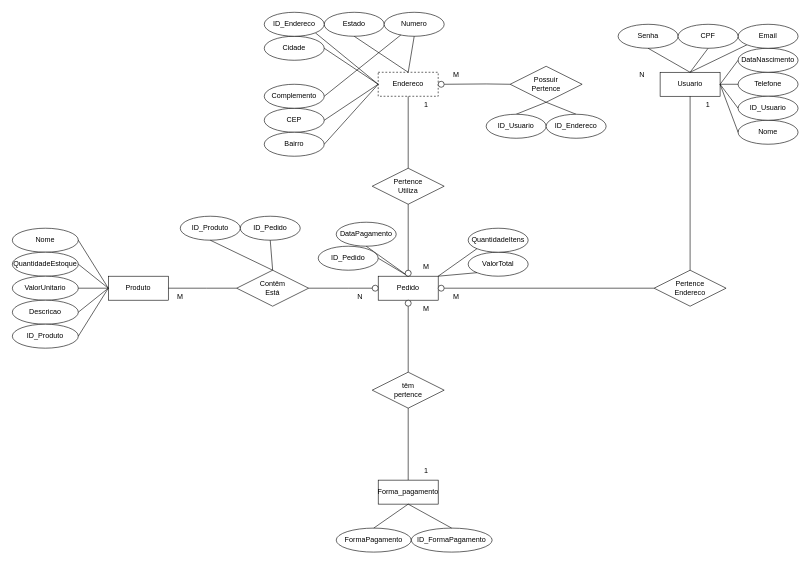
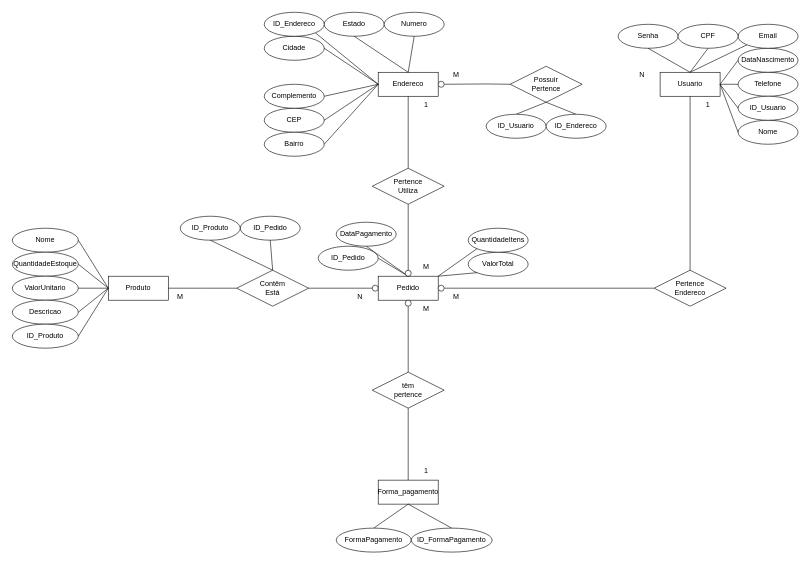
  <mxCell id="0" />
  <mxCell id="1" parent="0" />
  <mxCell id="2" value="Usuario" style="whiteSpace=wrap;html=1;align=center;" parent="1" vertex="1"><mxGeometry x="1100" y="120" width="100" height="40" as="geometry" /></mxCell>
- <mxCell id="3" value="Endereco" style="whiteSpace=wrap;html=1;align=center;dashed=1;" parent="1" vertex="1"><mxGeometry x="630" y="120" width="100" height="40" as="geometry" /></mxCell>
+ <mxCell id="3" value="Endereco" style="whiteSpace=wrap;html=1;align=center;" parent="1" vertex="1"><mxGeometry x="630" y="120" width="100" height="40" as="geometry" /></mxCell>
  <mxCell id="4" value="Pertence&lt;div&gt;Utiliza&lt;/div&gt;" style="shape=rhombus;perimeter=rhombusPerimeter;whiteSpace=wrap;html=1;align=center;" parent="1" vertex="1"><mxGeometry x="620" y="280" width="120" height="60" as="geometry" /></mxCell>
  <mxCell id="5" value="Produto" style="whiteSpace=wrap;html=1;align=center;" parent="1" vertex="1"><mxGeometry x="180" y="460" width="100" height="40" as="geometry" /></mxCell>
  <mxCell id="6" value="Possuir&lt;br&gt;&lt;div&gt;Pertence&lt;/div&gt;" style="shape=rhombus;perimeter=rhombusPerimeter;whiteSpace=wrap;html=1;align=center;" parent="1" vertex="1"><mxGeometry x="850" y="110" width="120" height="60" as="geometry" /></mxCell>
  <mxCell id="7" value="Contêm&lt;div&gt;Está&lt;/div&gt;" style="shape=rhombus;perimeter=rhombusPerimeter;whiteSpace=wrap;html=1;align=center;" parent="1" vertex="1"><mxGeometry x="394" y="450" width="120" height="60" as="geometry" /></mxCell>
  <mxCell id="8" value="M" style="text;html=1;align=center;verticalAlign=middle;whiteSpace=wrap;rounded=0;" parent="1" vertex="1"><mxGeometry x="270" y="480" width="60" height="30" as="geometry" /></mxCell>
  <mxCell id="9" value="N" style="text;html=1;align=center;verticalAlign=middle;whiteSpace=wrap;rounded=0;" parent="1" vertex="1"><mxGeometry x="570" y="480" width="60" height="30" as="geometry" /></mxCell>
  <mxCell id="10" value="Nome" style="ellipse;whiteSpace=wrap;html=1;align=center;" parent="1" vertex="1"><mxGeometry x="1230" y="200" width="100" height="40" as="geometry" /></mxCell>
  <mxCell id="11" value="Telefone" style="ellipse;whiteSpace=wrap;html=1;align=center;" parent="1" vertex="1"><mxGeometry x="1230" y="120" width="100" height="40" as="geometry" /></mxCell>
  <mxCell id="12" value="DataNascimento" style="ellipse;whiteSpace=wrap;html=1;align=center;" parent="1" vertex="1"><mxGeometry x="1230" y="80" width="100" height="40" as="geometry" /></mxCell>
  <mxCell id="13" value="Senha" style="ellipse;whiteSpace=wrap;html=1;align=center;" parent="1" vertex="1"><mxGeometry x="1030" y="40" width="100" height="40" as="geometry" /></mxCell>
  <mxCell id="14" style="edgeStyle=orthogonalEdgeStyle;rounded=0;orthogonalLoop=1;jettySize=auto;html=1;exitX=0.5;exitY=1;exitDx=0;exitDy=0;" parent="1" edge="1"><mxGeometry relative="1" as="geometry"><mxPoint x="1280" y="220" as="sourcePoint" /><mxPoint x="1280" y="220" as="targetPoint" /></mxGeometry></mxCell>
  <mxCell id="15" value="CEP" style="ellipse;whiteSpace=wrap;html=1;align=center;" parent="1" vertex="1"><mxGeometry x="440" y="180" width="100" height="40" as="geometry" /></mxCell>
  <mxCell id="16" value="Estado" style="ellipse;whiteSpace=wrap;html=1;align=center;" parent="1" vertex="1"><mxGeometry x="540" y="20" width="100" height="40" as="geometry" /></mxCell>
  <mxCell id="17" value="Cidade" style="ellipse;whiteSpace=wrap;html=1;align=center;" parent="1" vertex="1"><mxGeometry x="440" y="60" width="100" height="40" as="geometry" /></mxCell>
  <mxCell id="18" value="Bairro" style="ellipse;whiteSpace=wrap;html=1;align=center;" parent="1" vertex="1"><mxGeometry x="440" y="220" width="100" height="40" as="geometry" /></mxCell>
  <mxCell id="19" value="Numero" style="ellipse;whiteSpace=wrap;html=1;align=center;" parent="1" vertex="1"><mxGeometry x="640" y="20" width="100" height="40" as="geometry" /></mxCell>
  <mxCell id="20" value="Complemento" style="ellipse;whiteSpace=wrap;html=1;align=center;" parent="1" vertex="1"><mxGeometry x="440" y="140" width="100" height="40" as="geometry" /></mxCell>
  <mxCell id="21" value="DataPagamento" style="ellipse;whiteSpace=wrap;html=1;align=center;" parent="1" vertex="1"><mxGeometry x="560" y="370" width="100" height="40" as="geometry" /></mxCell>
  <mxCell id="22" value="ValorTotal" style="ellipse;whiteSpace=wrap;html=1;align=center;" parent="1" vertex="1"><mxGeometry x="780" y="420" width="100" height="40" as="geometry" /></mxCell>
  <mxCell id="23" value="QuantidadeItens" style="ellipse;whiteSpace=wrap;html=1;align=center;" parent="1" vertex="1"><mxGeometry x="780" y="380" width="100" height="40" as="geometry" /></mxCell>
  <mxCell id="24" value="Pedido" style="whiteSpace=wrap;html=1;align=center;" parent="1" vertex="1"><mxGeometry x="630" y="460" width="100" height="40" as="geometry" /></mxCell>
  <mxCell id="25" value="" style="endArrow=none;html=1;rounded=0;entryX=0.5;entryY=0;entryDx=0;entryDy=0;exitX=0.5;exitY=1;exitDx=0;exitDy=0;" parent="1" source="4" target="24" edge="1"><mxGeometry relative="1" as="geometry"><mxPoint x="690" y="350" as="sourcePoint" /><mxPoint x="720" y="430" as="targetPoint" /></mxGeometry></mxCell>
  <mxCell id="26" value="" style="endArrow=none;html=1;rounded=0;entryX=0.5;entryY=0;entryDx=0;entryDy=0;exitX=0.5;exitY=1;exitDx=0;exitDy=0;" parent="1" source="3" target="4" edge="1"><mxGeometry relative="1" as="geometry"><mxPoint x="690" y="180" as="sourcePoint" /><mxPoint x="700" y="270" as="targetPoint" /></mxGeometry></mxCell>
  <mxCell id="27" value="" style="endArrow=none;html=1;rounded=0;exitX=0;exitY=0.5;exitDx=0;exitDy=0;entryX=1;entryY=0.5;entryDx=0;entryDy=0;" parent="1" source="69" target="3" edge="1"><mxGeometry relative="1" as="geometry"><mxPoint x="840" y="150" as="sourcePoint" /><mxPoint x="740" y="150" as="targetPoint" /><Array as="points" /></mxGeometry></mxCell>
  <mxCell id="28" value="Pertence&lt;div&gt;Endereco&lt;/div&gt;" style="shape=rhombus;perimeter=rhombusPerimeter;whiteSpace=wrap;html=1;align=center;" parent="1" vertex="1"><mxGeometry x="1090" y="450" width="120" height="60" as="geometry" /></mxCell>
  <mxCell id="29" value="" style="endArrow=none;html=1;rounded=0;exitX=1;exitY=0.5;exitDx=0;exitDy=0;entryX=0;entryY=0.5;entryDx=0;entryDy=0;" parent="1" source="72" target="28" edge="1"><mxGeometry relative="1" as="geometry"><mxPoint x="920" y="330" as="sourcePoint" /><mxPoint x="1080" y="330" as="targetPoint" /></mxGeometry></mxCell>
  <mxCell id="30" value="" style="endArrow=none;html=1;rounded=0;exitX=0.5;exitY=1;exitDx=0;exitDy=0;entryX=0.5;entryY=0;entryDx=0;entryDy=0;" parent="1" source="2" target="28" edge="1"><mxGeometry relative="1" as="geometry"><mxPoint x="920" y="330" as="sourcePoint" /><mxPoint x="1080" y="330" as="targetPoint" /></mxGeometry></mxCell>
  <mxCell id="31" value="1" style="text;html=1;align=center;verticalAlign=middle;whiteSpace=wrap;rounded=0;" parent="1" vertex="1"><mxGeometry x="680" y="160" width="60" height="30" as="geometry" /></mxCell>
  <mxCell id="32" value="M" style="text;html=1;align=center;verticalAlign=middle;whiteSpace=wrap;rounded=0;" parent="1" vertex="1"><mxGeometry x="680" y="430" width="60" height="30" as="geometry" /></mxCell>
  <mxCell id="33" value="M" style="text;html=1;align=center;verticalAlign=middle;whiteSpace=wrap;rounded=0;" parent="1" vertex="1"><mxGeometry x="730" y="110" width="60" height="30" as="geometry" /></mxCell>
  <mxCell id="34" value="N" style="text;html=1;align=center;verticalAlign=middle;whiteSpace=wrap;rounded=0;" parent="1" vertex="1"><mxGeometry x="1040" y="110" width="60" height="30" as="geometry" /></mxCell>
  <mxCell id="35" value="1" style="text;html=1;align=center;verticalAlign=middle;whiteSpace=wrap;rounded=0;" parent="1" vertex="1"><mxGeometry x="1150" y="160" width="60" height="30" as="geometry" /></mxCell>
  <mxCell id="36" value="M" style="text;html=1;align=center;verticalAlign=middle;whiteSpace=wrap;rounded=0;" parent="1" vertex="1"><mxGeometry x="730" y="480" width="60" height="30" as="geometry" /></mxCell>
  <mxCell id="37" value="" style="endArrow=none;html=1;rounded=0;entryX=0;entryY=1;entryDx=0;entryDy=0;exitX=1;exitY=0;exitDx=0;exitDy=0;" parent="1" source="24" target="23" edge="1"><mxGeometry relative="1" as="geometry"><mxPoint x="210" y="510" as="sourcePoint" /><mxPoint x="370" y="510" as="targetPoint" /></mxGeometry></mxCell>
  <mxCell id="38" value="" style="endArrow=none;html=1;rounded=0;entryX=0;entryY=1;entryDx=0;entryDy=0;exitX=0.5;exitY=1;exitDx=0;exitDy=0;" parent="1" source="21" target="32" edge="1"><mxGeometry relative="1" as="geometry"><mxPoint x="460" y="580" as="sourcePoint" /><mxPoint x="370" y="510" as="targetPoint" /></mxGeometry></mxCell>
  <mxCell id="39" value="" style="endArrow=none;html=1;rounded=0;exitX=0;exitY=1;exitDx=0;exitDy=0;entryX=1;entryY=0;entryDx=0;entryDy=0;" parent="1" source="22" target="24" edge="1"><mxGeometry relative="1" as="geometry"><mxPoint x="210" y="510" as="sourcePoint" /><mxPoint x="370" y="510" as="targetPoint" /></mxGeometry></mxCell>
  <mxCell id="40" value="" style="endArrow=none;html=1;rounded=0;exitX=1;exitY=0.5;exitDx=0;exitDy=0;entryX=0.5;entryY=0;entryDx=0;entryDy=0;" parent="1" source="70" target="24" edge="1"><mxGeometry relative="1" as="geometry"><mxPoint x="210" y="510" as="sourcePoint" /><mxPoint x="370" y="510" as="targetPoint" /></mxGeometry></mxCell>
  <mxCell id="41" value="" style="endArrow=none;html=1;rounded=0;exitX=1;exitY=0.5;exitDx=0;exitDy=0;entryX=0.5;entryY=0;entryDx=0;entryDy=0;" parent="1" target="24" edge="1"><mxGeometry relative="1" as="geometry"><mxPoint x="630" y="430" as="sourcePoint" /><mxPoint x="370" y="510" as="targetPoint" /></mxGeometry></mxCell>
  <mxCell id="42" value="" style="endArrow=none;html=1;rounded=0;exitX=1;exitY=0.5;exitDx=0;exitDy=0;entryX=0;entryY=0.5;entryDx=0;entryDy=0;" parent="1" source="18" target="3" edge="1"><mxGeometry relative="1" as="geometry"><mxPoint x="590" y="230" as="sourcePoint" /><mxPoint x="750" y="230" as="targetPoint" /></mxGeometry></mxCell>
  <mxCell id="43" value="" style="endArrow=none;html=1;rounded=0;exitX=1;exitY=0.5;exitDx=0;exitDy=0;entryX=0;entryY=0.5;entryDx=0;entryDy=0;" parent="1" source="15" target="3" edge="1"><mxGeometry relative="1" as="geometry"><mxPoint x="590" y="230" as="sourcePoint" /><mxPoint x="750" y="230" as="targetPoint" /></mxGeometry></mxCell>
- <mxCell id="44" value="" style="endArrow=none;html=1;rounded=0;exitX=1;exitY=0.5;exitDx=0;exitDy=0;" parent="1" source="20" target="19" edge="1"><mxGeometry relative="1" as="geometry"><mxPoint x="590" y="230" as="sourcePoint" /><mxPoint x="750" y="230" as="targetPoint" /></mxGeometry></mxCell>
+ <mxCell id="44" value="" style="endArrow=none;html=1;rounded=0;exitX=1;exitY=0.5;exitDx=0;exitDy=0;entryX=0;entryY=0.5;entryDx=0;entryDy=0;" parent="1" source="20" target="3" edge="1"><mxGeometry relative="1" as="geometry"><mxPoint x="590" y="230" as="sourcePoint" /><mxPoint x="750" y="230" as="targetPoint" /></mxGeometry></mxCell>
  <mxCell id="45" value="" style="endArrow=none;html=1;rounded=0;exitX=1;exitY=0.5;exitDx=0;exitDy=0;entryX=0;entryY=0.5;entryDx=0;entryDy=0;" parent="1" source="17" target="3" edge="1"><mxGeometry relative="1" as="geometry"><mxPoint x="590" y="230" as="sourcePoint" /><mxPoint x="750" y="230" as="targetPoint" /></mxGeometry></mxCell>
  <mxCell id="46" value="" style="endArrow=none;html=1;rounded=0;exitX=1;exitY=1;exitDx=0;exitDy=0;entryX=0;entryY=0.5;entryDx=0;entryDy=0;" parent="1" target="3" edge="1"><mxGeometry relative="1" as="geometry"><mxPoint x="525.186" y="54.21" as="sourcePoint" /><mxPoint x="750" y="230" as="targetPoint" /></mxGeometry></mxCell>
  <mxCell id="47" value="" style="endArrow=none;html=1;rounded=0;exitX=0.5;exitY=1;exitDx=0;exitDy=0;entryX=0.5;entryY=0;entryDx=0;entryDy=0;" parent="1" source="16" target="3" edge="1"><mxGeometry relative="1" as="geometry"><mxPoint x="590" y="230" as="sourcePoint" /><mxPoint x="750" y="230" as="targetPoint" /></mxGeometry></mxCell>
  <mxCell id="48" value="" style="endArrow=none;html=1;rounded=0;exitX=0.5;exitY=1;exitDx=0;exitDy=0;entryX=0.5;entryY=0;entryDx=0;entryDy=0;" parent="1" source="19" target="3" edge="1"><mxGeometry relative="1" as="geometry"><mxPoint x="590" y="230" as="sourcePoint" /><mxPoint x="750" y="230" as="targetPoint" /></mxGeometry></mxCell>
  <mxCell id="49" value="" style="endArrow=none;html=1;rounded=0;entryX=0.5;entryY=1;entryDx=0;entryDy=0;exitX=0.5;exitY=0;exitDx=0;exitDy=0;" parent="1" source="80" target="6" edge="1"><mxGeometry relative="1" as="geometry"><mxPoint x="800" y="170" as="sourcePoint" /><mxPoint x="1030" y="200" as="targetPoint" /></mxGeometry></mxCell>
  <mxCell id="50" value="" style="endArrow=none;html=1;rounded=0;entryX=0.5;entryY=1;entryDx=0;entryDy=0;exitX=0.5;exitY=0;exitDx=0;exitDy=0;" parent="1" source="81" target="6" edge="1"><mxGeometry relative="1" as="geometry"><mxPoint x="1020" y="210" as="sourcePoint" /><mxPoint x="1030" y="200" as="targetPoint" /></mxGeometry></mxCell>
  <mxCell id="51" value="" style="endArrow=none;html=1;rounded=0;exitX=0.5;exitY=1;exitDx=0;exitDy=0;entryX=0.5;entryY=0;entryDx=0;entryDy=0;" parent="1" source="13" target="2" edge="1"><mxGeometry relative="1" as="geometry"><mxPoint x="1150" y="130" as="sourcePoint" /><mxPoint x="1310" y="130" as="targetPoint" /></mxGeometry></mxCell>
  <mxCell id="52" value="" style="endArrow=none;html=1;rounded=0;exitX=0.5;exitY=1;exitDx=0;exitDy=0;entryX=0.5;entryY=0;entryDx=0;entryDy=0;" parent="1" target="2" edge="1"><mxGeometry relative="1" as="geometry"><mxPoint x="1180" y="80" as="sourcePoint" /><mxPoint x="1150" y="100" as="targetPoint" /></mxGeometry></mxCell>
  <mxCell id="53" value="" style="endArrow=none;html=1;rounded=0;exitX=0;exitY=1;exitDx=0;exitDy=0;entryX=0.5;entryY=0;entryDx=0;entryDy=0;" parent="1" target="2" edge="1"><mxGeometry relative="1" as="geometry"><mxPoint x="1244.814" y="74.21" as="sourcePoint" /><mxPoint x="1310" y="130" as="targetPoint" /></mxGeometry></mxCell>
  <mxCell id="54" value="" style="endArrow=none;html=1;rounded=0;exitX=1;exitY=0.5;exitDx=0;exitDy=0;entryX=0;entryY=0.5;entryDx=0;entryDy=0;" parent="1" source="2" target="12" edge="1"><mxGeometry relative="1" as="geometry"><mxPoint x="1150" y="130" as="sourcePoint" /><mxPoint x="1310" y="130" as="targetPoint" /></mxGeometry></mxCell>
  <mxCell id="55" value="" style="endArrow=none;html=1;rounded=0;exitX=1;exitY=0.5;exitDx=0;exitDy=0;entryX=0;entryY=0.5;entryDx=0;entryDy=0;" parent="1" source="2" target="11" edge="1"><mxGeometry relative="1" as="geometry"><mxPoint x="1150" y="130" as="sourcePoint" /><mxPoint x="1310" y="130" as="targetPoint" /></mxGeometry></mxCell>
  <mxCell id="56" value="" style="endArrow=none;html=1;rounded=0;entryX=0;entryY=0.5;entryDx=0;entryDy=0;exitX=1;exitY=0.5;exitDx=0;exitDy=0;" parent="1" source="2" edge="1"><mxGeometry relative="1" as="geometry"><mxPoint x="1150" y="130" as="sourcePoint" /><mxPoint x="1230" y="180" as="targetPoint" /></mxGeometry></mxCell>
  <mxCell id="57" value="" style="endArrow=none;html=1;rounded=0;entryX=0;entryY=0.5;entryDx=0;entryDy=0;exitX=1;exitY=0.5;exitDx=0;exitDy=0;" parent="1" source="2" target="10" edge="1"><mxGeometry relative="1" as="geometry"><mxPoint x="1410" y="170" as="sourcePoint" /><mxPoint x="1310" y="130" as="targetPoint" /></mxGeometry></mxCell>
  <mxCell id="58" value="Nome" style="ellipse;whiteSpace=wrap;html=1;align=center;" parent="1" vertex="1"><mxGeometry x="20" y="380" width="110" height="40" as="geometry" /></mxCell>
  <mxCell id="59" value="QuantidadeEstoque" style="ellipse;whiteSpace=wrap;html=1;align=center;" parent="1" vertex="1"><mxGeometry x="20" y="420" width="110" height="40" as="geometry" /></mxCell>
  <mxCell id="60" value="ValorUnitario" style="ellipse;whiteSpace=wrap;html=1;align=center;" parent="1" vertex="1"><mxGeometry x="20" y="460" width="110" height="40" as="geometry" /></mxCell>
  <mxCell id="61" value="Descricao" style="ellipse;whiteSpace=wrap;html=1;align=center;" parent="1" vertex="1"><mxGeometry x="20" y="500" width="110" height="40" as="geometry" /></mxCell>
  <mxCell id="62" value="ID_Produto" style="ellipse;whiteSpace=wrap;html=1;align=center;" parent="1" vertex="1"><mxGeometry x="20" y="540" width="110" height="40" as="geometry" /></mxCell>
  <mxCell id="63" value="" style="endArrow=none;html=1;rounded=0;exitX=1;exitY=0.5;exitDx=0;exitDy=0;entryX=0;entryY=0.5;entryDx=0;entryDy=0;" parent="1" source="58" target="5" edge="1"><mxGeometry relative="1" as="geometry"><mxPoint x="200" y="440" as="sourcePoint" /><mxPoint x="360" y="440" as="targetPoint" /></mxGeometry></mxCell>
  <mxCell id="64" value="" style="endArrow=none;html=1;rounded=0;exitX=1;exitY=0.5;exitDx=0;exitDy=0;entryX=0;entryY=0.5;entryDx=0;entryDy=0;" parent="1" source="59" target="5" edge="1"><mxGeometry relative="1" as="geometry"><mxPoint x="200" y="390" as="sourcePoint" /><mxPoint x="360" y="390" as="targetPoint" /></mxGeometry></mxCell>
  <mxCell id="65" value="" style="endArrow=none;html=1;rounded=0;exitX=1;exitY=0.5;exitDx=0;exitDy=0;entryX=0;entryY=0.5;entryDx=0;entryDy=0;" parent="1" source="60" target="5" edge="1"><mxGeometry relative="1" as="geometry"><mxPoint x="200" y="440" as="sourcePoint" /><mxPoint x="360" y="440" as="targetPoint" /></mxGeometry></mxCell>
  <mxCell id="66" value="" style="endArrow=none;html=1;rounded=0;exitX=1;exitY=0.5;exitDx=0;exitDy=0;entryX=0;entryY=0.5;entryDx=0;entryDy=0;" parent="1" source="61" target="5" edge="1"><mxGeometry relative="1" as="geometry"><mxPoint x="200" y="440" as="sourcePoint" /><mxPoint x="360" y="440" as="targetPoint" /></mxGeometry></mxCell>
  <mxCell id="67" value="" style="endArrow=none;html=1;rounded=0;exitX=1;exitY=0.5;exitDx=0;exitDy=0;entryX=0;entryY=0.5;entryDx=0;entryDy=0;" parent="1" source="62" target="5" edge="1"><mxGeometry relative="1" as="geometry"><mxPoint x="200" y="440" as="sourcePoint" /><mxPoint x="360" y="440" as="targetPoint" /></mxGeometry></mxCell>
  <mxCell id="68" value="" style="endArrow=none;html=1;rounded=0;exitX=0;exitY=0.5;exitDx=0;exitDy=0;entryX=1;entryY=0.5;entryDx=0;entryDy=0;" parent="1" source="6" target="69" edge="1"><mxGeometry relative="1" as="geometry"><mxPoint x="850" y="140" as="sourcePoint" /><mxPoint x="730" y="140" as="targetPoint" /><Array as="points"><mxPoint x="810" y="139.47" /></Array></mxGeometry></mxCell>
  <mxCell id="69" value="" style="ellipse;whiteSpace=wrap;html=1;aspect=fixed;" parent="1" vertex="1"><mxGeometry x="730" y="135" width="10" height="10" as="geometry" /></mxCell>
  <mxCell id="70" value="" style="ellipse;whiteSpace=wrap;html=1;aspect=fixed;" parent="1" vertex="1"><mxGeometry x="675" y="450" width="10" height="10" as="geometry" /></mxCell>
  <mxCell id="71" value="" style="endArrow=none;html=1;rounded=0;exitX=1;exitY=0.5;exitDx=0;exitDy=0;entryX=0;entryY=0.5;entryDx=0;entryDy=0;" parent="1" source="24" target="72" edge="1"><mxGeometry relative="1" as="geometry"><mxPoint x="730" y="480" as="sourcePoint" /><mxPoint x="1090" y="480" as="targetPoint" /></mxGeometry></mxCell>
  <mxCell id="72" value="" style="ellipse;whiteSpace=wrap;html=1;aspect=fixed;" parent="1" vertex="1"><mxGeometry x="730" y="475" width="10" height="10" as="geometry" /></mxCell>
  <mxCell id="73" value="" style="endArrow=none;html=1;rounded=0;exitX=1;exitY=0;exitDx=0;exitDy=0;entryX=1;entryY=0.5;entryDx=0;entryDy=0;" parent="1" source="9" target="7" edge="1"><mxGeometry relative="1" as="geometry"><mxPoint x="620" y="480.53" as="sourcePoint" /><mxPoint x="520" y="490" as="targetPoint" /><Array as="points"><mxPoint x="580" y="480" /></Array></mxGeometry></mxCell>
  <mxCell id="74" value="" style="ellipse;whiteSpace=wrap;html=1;aspect=fixed;" parent="1" vertex="1"><mxGeometry x="620" y="475" width="10" height="10" as="geometry" /></mxCell>
  <mxCell id="75" value="" style="endArrow=none;html=1;rounded=0;exitX=0;exitY=0.5;exitDx=0;exitDy=0;entryX=1;entryY=0.5;entryDx=0;entryDy=0;" parent="1" source="7" target="5" edge="1"><mxGeometry relative="1" as="geometry"><mxPoint x="390" y="500" as="sourcePoint" /><mxPoint x="344" y="510" as="targetPoint" /><Array as="points"><mxPoint x="344" y="480" /></Array></mxGeometry></mxCell>
  <mxCell id="76" value="ID_Pedido" style="ellipse;whiteSpace=wrap;html=1;align=center;" parent="1" vertex="1"><mxGeometry x="400" y="360" width="100" height="40" as="geometry" /></mxCell>
  <mxCell id="77" value="ID_Produto&lt;span style=&quot;color: rgba(0, 0, 0, 0); font-family: monospace; font-size: 0px; text-align: start; text-wrap-mode: nowrap;&quot;&gt;%3CmxGraphModel%3E%3Croot%3E%3CmxCell%20id%3D%220%22%2F%3E%3CmxCell%20id%3D%221%22%20parent%3D%220%22%2F%3E%3CmxCell%20id%3D%222%22%20value%3D%22ID_Pedido%22%20style%3D%22ellipse%3BwhiteSpace%3Dwrap%3Bhtml%3D1%3Balign%3Dcenter%3B%22%20vertex%3D%221%22%20parent%3D%221%22%3E%3CmxGeometry%20x%3D%22390%22%20y%3D%22820%22%20width%3D%22100%22%20height%3D%2240%22%20as%3D%22geometry%22%2F%3E%3C%2FmxCell%3E%3C%2Froot%3E%3C%2FmxGraphModel%3E&lt;/span&gt;" style="ellipse;whiteSpace=wrap;html=1;align=center;" parent="1" vertex="1"><mxGeometry x="300" y="360" width="100" height="40" as="geometry" /></mxCell>
  <mxCell id="78" value="" style="endArrow=none;html=1;rounded=0;exitX=0.5;exitY=1;exitDx=0;exitDy=0;entryX=0.5;entryY=0;entryDx=0;entryDy=0;" parent="1" source="77" target="7" edge="1"><mxGeometry relative="1" as="geometry"><mxPoint x="390" y="380" as="sourcePoint" /><mxPoint x="550" y="380" as="targetPoint" /></mxGeometry></mxCell>
  <mxCell id="79" value="" style="endArrow=none;html=1;rounded=0;exitX=0.5;exitY=1;exitDx=0;exitDy=0;entryX=0.5;entryY=0;entryDx=0;entryDy=0;" parent="1" source="76" target="7" edge="1"><mxGeometry relative="1" as="geometry"><mxPoint x="390" y="380" as="sourcePoint" /><mxPoint x="550" y="380" as="targetPoint" /></mxGeometry></mxCell>
  <mxCell id="80" value="ID_Usuario" style="ellipse;whiteSpace=wrap;html=1;align=center;" parent="1" vertex="1"><mxGeometry x="810" y="190" width="100" height="40" as="geometry" /></mxCell>
  <mxCell id="81" value="ID_Endereco" style="ellipse;whiteSpace=wrap;html=1;align=center;" parent="1" vertex="1"><mxGeometry x="910" y="190" width="100" height="40" as="geometry" /></mxCell>
  <mxCell id="82" value="ID_Pedido" style="ellipse;whiteSpace=wrap;html=1;align=center;" parent="1" vertex="1"><mxGeometry x="530" y="410" width="100" height="40" as="geometry" /></mxCell>
  <mxCell id="83" value="ID_Endereco" style="ellipse;whiteSpace=wrap;html=1;align=center;" parent="1" vertex="1"><mxGeometry x="440" y="20" width="100" height="40" as="geometry" /></mxCell>
  <mxCell id="84" value="ID_Usuario" style="ellipse;whiteSpace=wrap;html=1;align=center;" parent="1" vertex="1"><mxGeometry x="1230" y="160" width="100" height="40" as="geometry" /></mxCell>
  <mxCell id="85" value="Email" style="ellipse;whiteSpace=wrap;html=1;align=center;" parent="1" vertex="1"><mxGeometry x="1230" y="40" width="100" height="40" as="geometry" /></mxCell>
  <mxCell id="86" value="CPF" style="ellipse;whiteSpace=wrap;html=1;align=center;" parent="1" vertex="1"><mxGeometry x="1130" y="40" width="100" height="40" as="geometry" /></mxCell>
  <mxCell id="87" value="" style="endArrow=none;html=1;rounded=0;exitX=0.5;exitY=1;exitDx=0;exitDy=0;entryX=0.5;entryY=0;entryDx=0;entryDy=0;" parent="1" source="97" target="88" edge="1"><mxGeometry relative="1" as="geometry"><mxPoint x="700" y="520" as="sourcePoint" /><mxPoint x="700" y="610" as="targetPoint" /></mxGeometry></mxCell>
  <mxCell id="88" value="têm&lt;div&gt;pertence&lt;/div&gt;" style="shape=rhombus;perimeter=rhombusPerimeter;whiteSpace=wrap;html=1;align=center;" parent="1" vertex="1"><mxGeometry x="620" y="620" width="120" height="60" as="geometry" /></mxCell>
  <mxCell id="89" value="" style="endArrow=none;html=1;rounded=0;exitX=0.5;exitY=1;exitDx=0;exitDy=0;entryX=0.5;entryY=0;entryDx=0;entryDy=0;" parent="1" source="88" target="90" edge="1"><mxGeometry relative="1" as="geometry"><mxPoint x="700" y="700" as="sourcePoint" /><mxPoint x="700" y="780" as="targetPoint" /></mxGeometry></mxCell>
  <mxCell id="90" value="Forma_pagamento" style="whiteSpace=wrap;html=1;align=center;" parent="1" vertex="1"><mxGeometry x="630" y="800" width="100" height="40" as="geometry" /></mxCell>
  <mxCell id="91" value="ID_FormaPagamento" style="ellipse;whiteSpace=wrap;html=1;align=center;" parent="1" vertex="1"><mxGeometry x="685" y="880" width="135" height="40" as="geometry" /></mxCell>
  <mxCell id="92" value="FormaPagamento" style="ellipse;whiteSpace=wrap;html=1;align=center;" parent="1" vertex="1"><mxGeometry x="560" y="880" width="125" height="40" as="geometry" /></mxCell>
  <mxCell id="93" value="" style="endArrow=none;html=1;rounded=0;exitX=0.5;exitY=0;exitDx=0;exitDy=0;entryX=0.5;entryY=1;entryDx=0;entryDy=0;" parent="1" source="92" target="90" edge="1"><mxGeometry relative="1" as="geometry"><mxPoint x="640" y="730" as="sourcePoint" /><mxPoint x="800" y="730" as="targetPoint" /></mxGeometry></mxCell>
  <mxCell id="94" value="" style="endArrow=none;html=1;rounded=0;exitX=0.5;exitY=0;exitDx=0;exitDy=0;entryX=0.5;entryY=1;entryDx=0;entryDy=0;" parent="1" source="91" target="90" edge="1"><mxGeometry relative="1" as="geometry"><mxPoint x="640" y="730" as="sourcePoint" /><mxPoint x="800" y="730" as="targetPoint" /></mxGeometry></mxCell>
  <mxCell id="95" value="M" style="text;html=1;align=center;verticalAlign=middle;whiteSpace=wrap;rounded=0;" parent="1" vertex="1"><mxGeometry x="680" y="500" width="60" height="30" as="geometry" /></mxCell>
  <mxCell id="96" value="" style="endArrow=none;html=1;rounded=0;exitX=0.5;exitY=1;exitDx=0;exitDy=0;entryX=0.5;entryY=0;entryDx=0;entryDy=0;" parent="1" source="24" target="97" edge="1"><mxGeometry relative="1" as="geometry"><mxPoint x="680" y="500" as="sourcePoint" /><mxPoint x="680" y="620" as="targetPoint" /></mxGeometry></mxCell>
  <mxCell id="97" value="" style="ellipse;whiteSpace=wrap;html=1;aspect=fixed;" parent="1" vertex="1"><mxGeometry x="675" y="500" width="10" height="10" as="geometry" /></mxCell>
  <mxCell id="98" value="1" style="text;html=1;align=center;verticalAlign=middle;whiteSpace=wrap;rounded=0;" parent="1" vertex="1"><mxGeometry x="680" y="770" width="60" height="30" as="geometry" /></mxCell>
